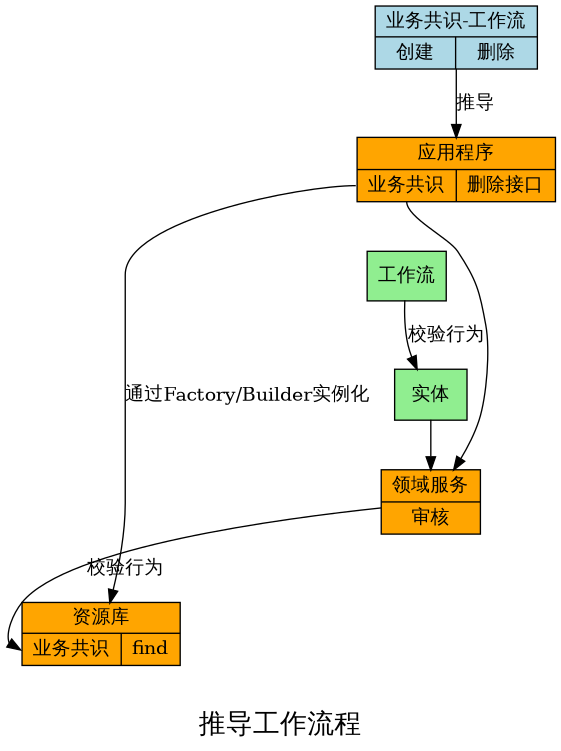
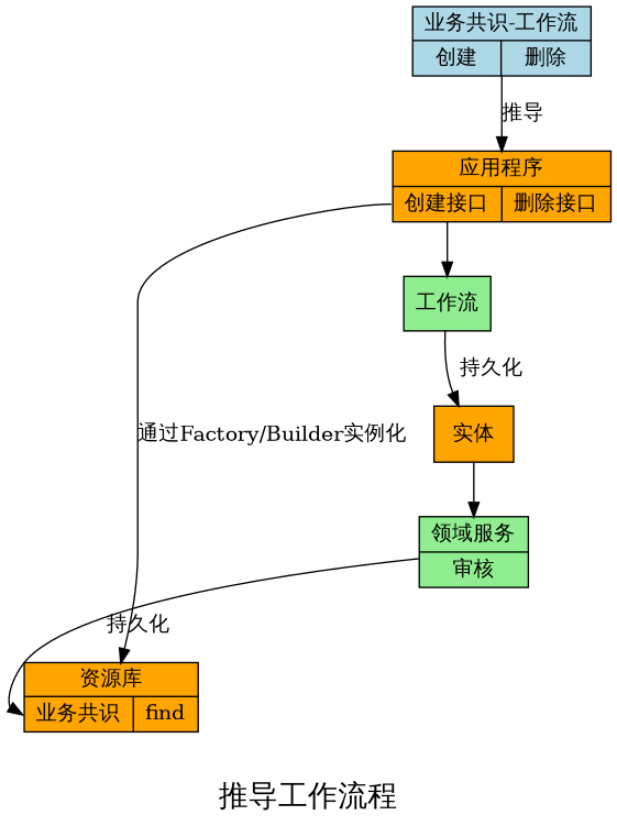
  digraph {
    fontsize=20
    label="推导工作流程"
    node [fillcolor=orange shape=record style=filled]
    n1 [fillcolor=lightblue label="{业务共识-工作流|{创建|删除}}"]
-   n2 [label="{应用程序|{<f1>业务共识|<f2>删除接口}}"]
+   n2 [label="{应用程序|{<f1>创建接口|<f2>删除接口}}"]
    n3 [fillcolor=lightgreen label="工作流"]
    n4 [label="{资源库|{<s>业务共识|<f>find}}"]
-   n5 [fillcolor=lightgreen label="实体"]
-   n6 [label="{领域服务 |{<valid>审核}}"]
+   n5 [label="实体"]
+   n6 [fillcolor=lightgreen label="{领域服务 |{<valid>审核}}"]
    n1 -> n2 [label="推导"]
-   n2 -> n6 [tailport=f1]
+   n2 -> n3 [tailport=f1]
    n2 -> n4 [label="通过Factory/Builder实例化" tailport=f1]
-   n3 -> n5 [label="校验行为"]
+   n3 -> n5 [label="持久化"]
    n5 -> n6
-   n6 -> n4 [headport=s label="校验行为"]
+   n6 -> n4 [headport=s label="持久化"]
  }
